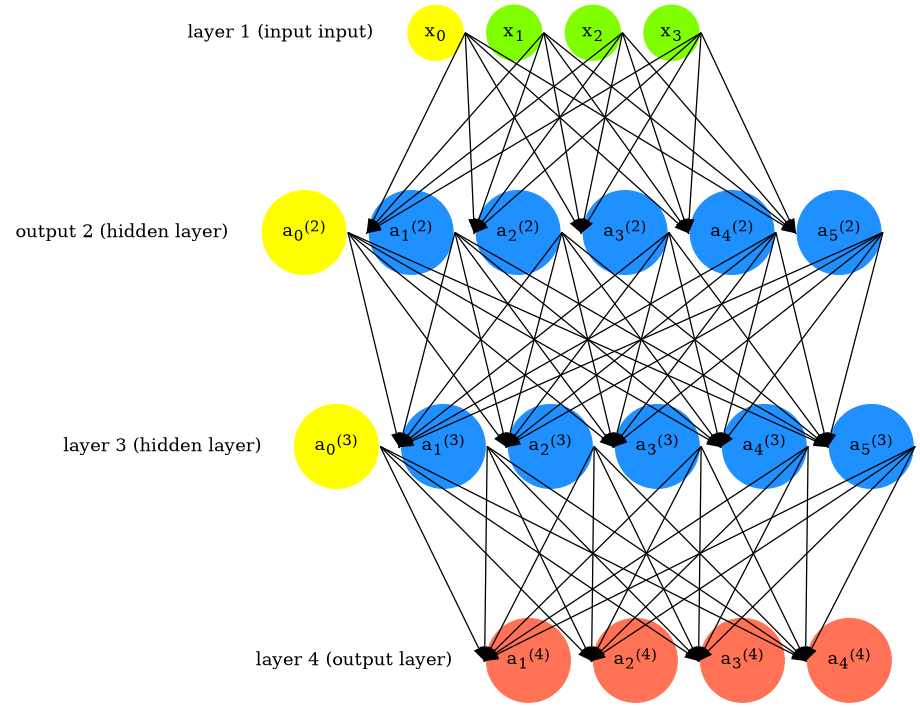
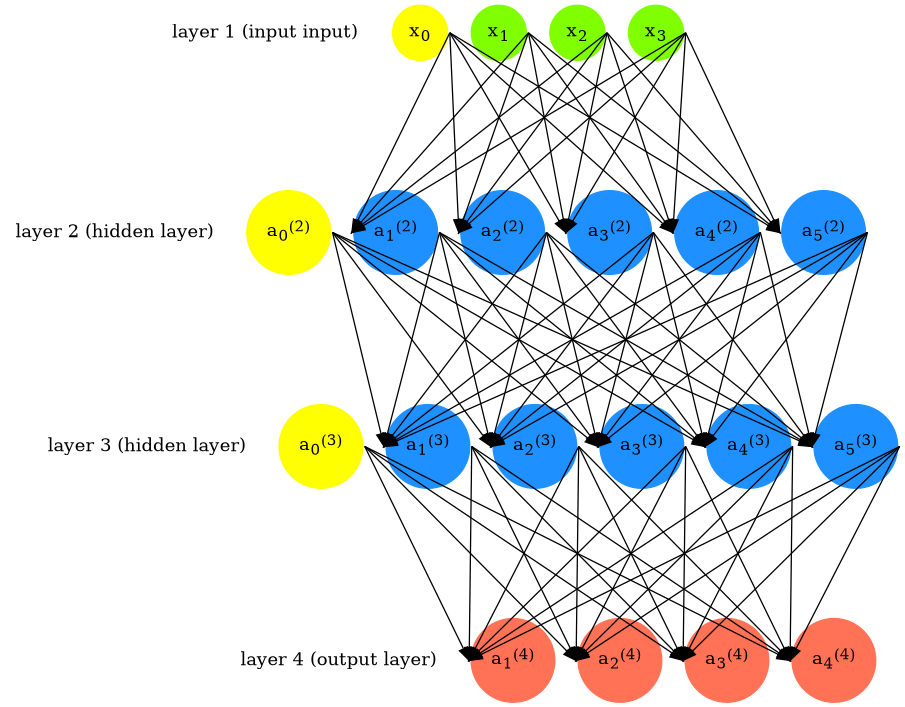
  digraph {
    rankdir=TB
    ranksep=1.4
    splines=false
    node [color=dodgerblue fillcolor=dodgerblue shape=circle style=filled]
    edge [headport=w style=solid tailport=e]
    n1 [color=yellow fillcolor=yellow label=<x<sub>0</sub>>]
    n2 [color=yellow fillcolor=yellow label=<a<sub>0</sub><sup>(2)</sup>>]
    n3 [color=yellow fillcolor=yellow label=<a<sub>0</sub><sup>(3)</sup>>]
    n4 [color=chartreuse fillcolor=chartreuse label=<x<sub>1</sub>>]
    n5 [color=chartreuse fillcolor=chartreuse label=<x<sub>2</sub>>]
    n6 [color=chartreuse fillcolor=chartreuse label=<x<sub>3</sub>>]
    n7 [label=<a<sub>1</sub><sup>(2)</sup>>]
    n8 [label=<a<sub>2</sub><sup>(2)</sup>>]
    n9 [label=<a<sub>3</sub><sup>(2)</sup>>]
    n10 [label=<a<sub>4</sub><sup>(2)</sup>>]
    n11 [label=<a<sub>5</sub><sup>(2)</sup>>]
    n12 [label=<a<sub>1</sub><sup>(3)</sup>>]
    n13 [label=<a<sub>2</sub><sup>(3)</sup>>]
    n14 [label=<a<sub>3</sub><sup>(3)</sup>>]
    n15 [label=<a<sub>4</sub><sup>(3)</sup>>]
    n16 [label=<a<sub>5</sub><sup>(3)</sup>>]
    n17 [color=coral1 fillcolor=coral1 label=<a<sub>1</sub><sup>(4)</sup>>]
    n18 [color=coral1 fillcolor=coral1 label=<a<sub>2</sub><sup>(4)</sup>>]
    n19 [color=coral1 fillcolor=coral1 label=<a<sub>3</sub><sup>(4)</sup>>]
    n20 [color=coral1 fillcolor=coral1 label=<a<sub>4</sub><sup>(4)</sup>>]
    n21 [label="layer 1 (input input)" shape=plaintext color="" fillcolor="" style=""]
-   n22 [label="output 2 (hidden layer)" shape=plaintext color="" fillcolor="" style=""]
+   n22 [label="layer 2 (hidden layer)" shape=plaintext color="" fillcolor="" style=""]
    n23 [label="layer 3 (hidden layer)" shape=plaintext color="" fillcolor="" style=""]
    n24 [label="layer 4 (output layer)" shape=plaintext color="" fillcolor="" style=""]
    subgraph sub_1 {
      n1
      n2
      n3
    }
    subgraph sub_2 {
      n4
      n5
      n6
    }
    subgraph sub_3 {
      n7
      n8
      n9
      n10
      n11
      n12
      n13
      n14
      n15
      n16
    }
    subgraph sub_4 {
      n17
      n18
      n19
      n20
    }
    subgraph sub_5 {
      rank=same
      n1
      n4
      n5
      n6
    }
    subgraph sub_6 {
      rank=same
      n2
      n7
      n8
      n9
      n10
      n11
    }
    subgraph sub_7 {
      rank=same
      n3
      n12
      n13
      n14
      n15
      n16
    }
    subgraph sub_8 {
      rank=same
      n17
      n18
      n19
      n20
    }
    subgraph sub_9 {
      rank=same
      n1
      n21
    }
    subgraph sub_10 {
      rank=same
      n2
      n22
    }
    subgraph sub_11 {
      rank=same
      n3
      n23
    }
    subgraph sub_12 {
      rank=same
      n17
      n24
    }
    n1 -> n4 [style=invis]
    n1 -> n7
    n1 -> n8
    n1 -> n9
    n1 -> n10
    n1 -> n11
    n2 -> n7 [style=invis]
    n2 -> n12
    n2 -> n13
    n2 -> n14
    n2 -> n15
    n2 -> n16
    n3 -> n12 [style=invis]
    n3 -> n17
    n3 -> n18
    n3 -> n19
    n3 -> n20
    n4 -> n5 [style=invis]
    n4 -> n7
    n4 -> n8
    n4 -> n9
    n4 -> n10
    n4 -> n11
    n5 -> n6 [style=invis]
    n5 -> n7
    n5 -> n8
    n5 -> n9
    n5 -> n10
    n5 -> n11
    n6 -> n7
    n6 -> n8
    n6 -> n9
    n6 -> n10
    n6 -> n11
    n7 -> n8 [style=invis]
    n7 -> n12
    n7 -> n13
    n7 -> n14
    n7 -> n15
    n7 -> n16
    n8 -> n9 [style=invis]
    n8 -> n12
    n8 -> n13
    n8 -> n14
    n8 -> n15
    n8 -> n16
    n9 -> n10 [style=invis]
    n9 -> n12
    n9 -> n13
    n9 -> n14
    n9 -> n15
    n9 -> n16
    n10 -> n11 [style=invis]
    n10 -> n12
    n10 -> n13
    n10 -> n14
    n10 -> n15
    n10 -> n16
    n11 -> n12
    n11 -> n13
    n11 -> n14
    n11 -> n15
    n11 -> n16
    n12 -> n13 [style=invis]
    n12 -> n17
    n12 -> n18
    n12 -> n19
    n12 -> n20
    n13 -> n14 [style=invis]
    n13 -> n17
    n13 -> n18
    n13 -> n19
    n13 -> n20
    n14 -> n15 [style=invis]
    n14 -> n17
    n14 -> n18
    n14 -> n19
    n14 -> n20
    n15 -> n16 [style=invis]
    n15 -> n17
    n15 -> n18
    n15 -> n19
    n15 -> n20
    n16 -> n17
    n16 -> n18
    n16 -> n19
    n16 -> n20
    n17 -> n18 [style=invis]
    n18 -> n19 [style=invis]
    n19 -> n20 [style=invis]
    n21 -> n1 [style=invis]
    n22 -> n2 [style=invis]
    n23 -> n3 [style=invis]
    n24 -> n17 [style=invis]
  }
